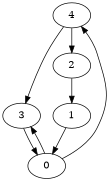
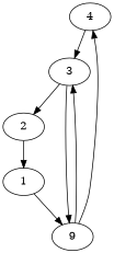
  digraph {
    n1 [label=4]
    n2 [label=3]
    n3 [label=2]
-   n4 [label=0]
+   n4 [label=9]
    n5 [label=1]
    n1 -> n2
-   n1 -> n3
+   n2 -> n3
    n2 -> n4
    n3 -> n5
    n4 -> n1
    n4 -> n2
    n5 -> n4
  }
